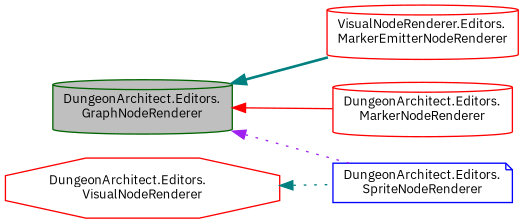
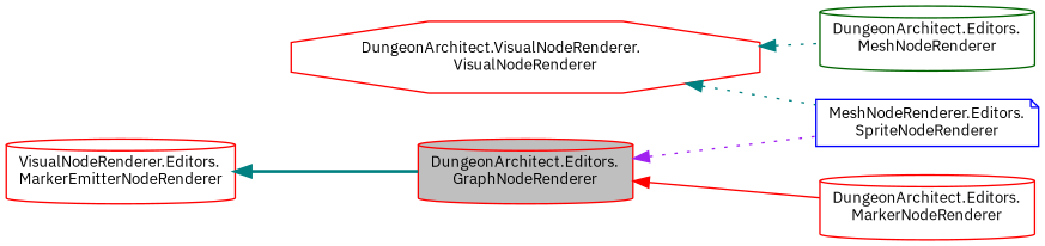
  digraph {
    fontname="IBM Plex Sans"
    rankdir=LR
    node [color=red fillcolor=white fontname="IBM Plex Sans" fontsize=10 shape=cylinder style=filled]
    edge [color=teal dir=back fontname="IBM Plex Sans" fontsize=10 labelfontname=Helvetica labelfontsize=10 style=dotted]
-   n1 [color=darkgreen fillcolor=grey75 fontcolor=black height=0.2 label="DungeonArchitect.Editors.\lGraphNodeRenderer" width=0.4]
+   n1 [fillcolor=grey75 fontcolor=black height=0.2 label="DungeonArchitect.Editors.\lGraphNodeRenderer" width=0.4]
    n2 [height=0.2 label="VisualNodeRenderer.Editors.\lMarkerEmitterNodeRenderer" width=0.4]
    n3 [height=0.2 label="DungeonArchitect.Editors.\lMarkerNodeRenderer" width=0.4]
-   n4 [color=blue height=0.2 label="DungeonArchitect.Editors.\lSpriteNodeRenderer" shape=note width=0.4]
-   n5 [height=0.2 label="DungeonArchitect.Editors.\lVisualNodeRenderer" shape=octagon width=0.4]
-   n1 -> n2 [style=bold]
+   n4 [color=blue height=0.2 label="MeshNodeRenderer.Editors.\lSpriteNodeRenderer" shape=note width=0.4]
+   n5 [height=0.2 label="DungeonArchitect.VisualNodeRenderer.\lVisualNodeRenderer" shape=octagon width=0.4]
+   n6 [color=darkgreen height=0.2 label="DungeonArchitect.Editors.\lMeshNodeRenderer" width=0.4]
+   n2 -> n1 [style=bold]
    n1 -> n3 [color=red style=solid]
    n1 -> n4 [color=purple]
    n5 -> n4
+   n5 -> n6
  }
